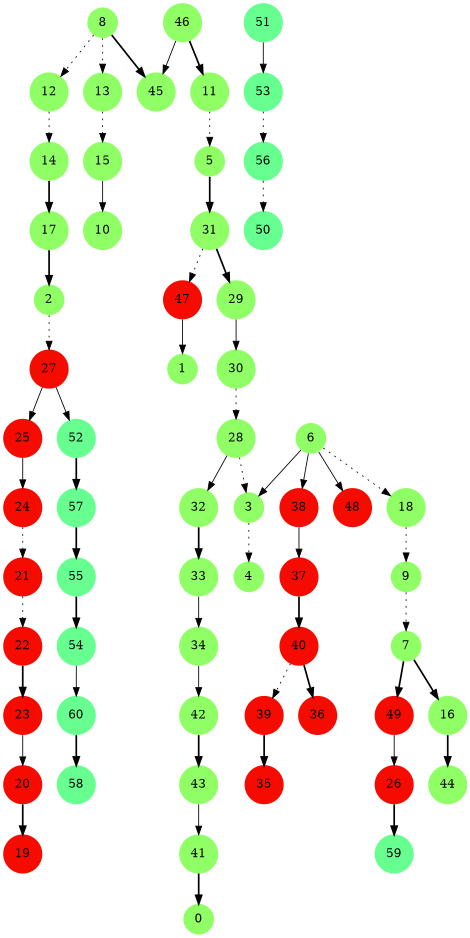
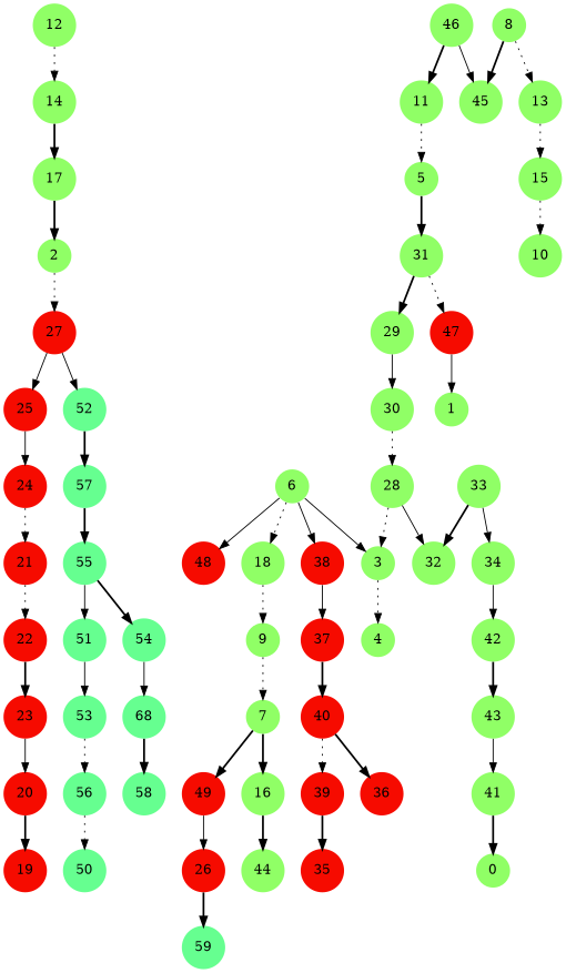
  digraph {
    node [fillcolor="#90ff66" penwidth=0 shape=circle style=filled]
    edge [style=bold]
    27 [fillcolor="#f60b00"]
    2
    25 [fillcolor="#f60b00"]
    52 [fillcolor="#66ff90"]
    3
    4
    5
    31
    29
    47 [fillcolor="#f60b00"]
    6
    18
    38 [fillcolor="#f60b00"]
    48 [fillcolor="#f60b00"]
    9
    37 [fillcolor="#f60b00"]
    7
    16
    49 [fillcolor="#f60b00"]
    44
    26 [fillcolor="#f60b00"]
    8
    12
    13
    45
    14
    15
    11
    17
    10
    19 [fillcolor="#f60b00"]
    20 [fillcolor="#f60b00"]
    21 [fillcolor="#f60b00"]
    22 [fillcolor="#f60b00"]
    23 [fillcolor="#f60b00"]
    24 [fillcolor="#f60b00"]
    59 [fillcolor="#66ff90"]
    57 [fillcolor="#66ff90"]
    28
    32
    33
    30
    1
    34
    42
    43
    35 [fillcolor="#f60b00"]
    36 [fillcolor="#f60b00"]
    40 [fillcolor="#f60b00"]
    39 [fillcolor="#f60b00"]
    41
    0
    46
    50 [fillcolor="#66ff90"]
    51 [fillcolor="#66ff90"]
    53 [fillcolor="#66ff90"]
    56 [fillcolor="#66ff90"]
    55 [fillcolor="#66ff90"]
    54 [fillcolor="#66ff90"]
-   60 [fillcolor="#66ff90"]
+   60 [fillcolor="#66ff90" label=68]
    58 [fillcolor="#66ff90"]
    27 -> 25 [style=solid]
    27 -> 52 [style=solid]
    2 -> 27 [style=dotted]
    25 -> 24 [style=solid]
    52 -> 57
    3 -> 4 [style=dotted]
    5 -> 31
    31 -> 29
    31 -> 47 [style=dotted]
    29 -> 30 [style=solid]
    47 -> 1 [style=solid]
    6 -> 3 [style=solid]
    6 -> 18 [style=dotted]
    6 -> 38 [style=solid]
    6 -> 48 [style=solid]
    18 -> 9 [style=dotted]
    38 -> 37 [style=solid]
    9 -> 7 [style=dotted]
    37 -> 40
    7 -> 16
    7 -> 49
    16 -> 44
    49 -> 26 [style=solid]
    26 -> 59
-   8 -> 12 [style=dotted]
    8 -> 13 [style=dotted]
    8 -> 45
    12 -> 14 [style=dotted]
    13 -> 15 [style=dotted]
    14 -> 17
-   15 -> 10 [style=solid]
+   15 -> 10 [style=dotted]
    11 -> 5 [style=dotted]
    17 -> 2
    20 -> 19
    21 -> 22 [style=dotted]
    22 -> 23
    23 -> 20 [style=solid]
    24 -> 21 [style=dotted]
    57 -> 55
    28 -> 3 [style=dotted]
    28 -> 32 [style=solid]
-   32 -> 33
+   33 -> 32
    33 -> 34 [style=solid]
    30 -> 28 [style=dotted]
    34 -> 42 [style=solid]
    42 -> 43
    43 -> 41 [style=solid]
    40 -> 36
    40 -> 39 [style=dotted]
    39 -> 35
    41 -> 0
    46 -> 45 [style=solid]
    46 -> 11
    51 -> 53 [style=solid]
    53 -> 56 [style=dotted]
    56 -> 50 [style=dotted]
+   55 -> 51 [style=solid]
    55 -> 54
    54 -> 60 [style=solid]
    60 -> 58
  }
